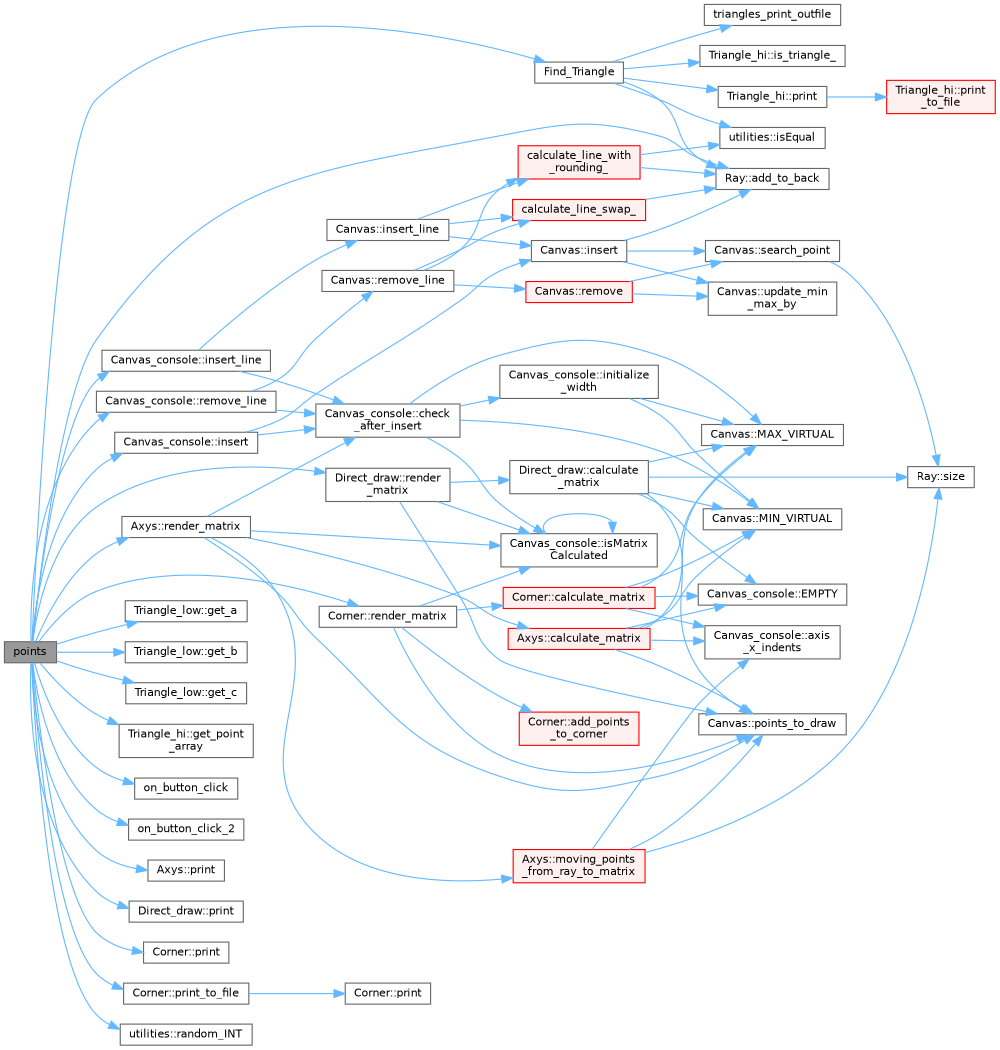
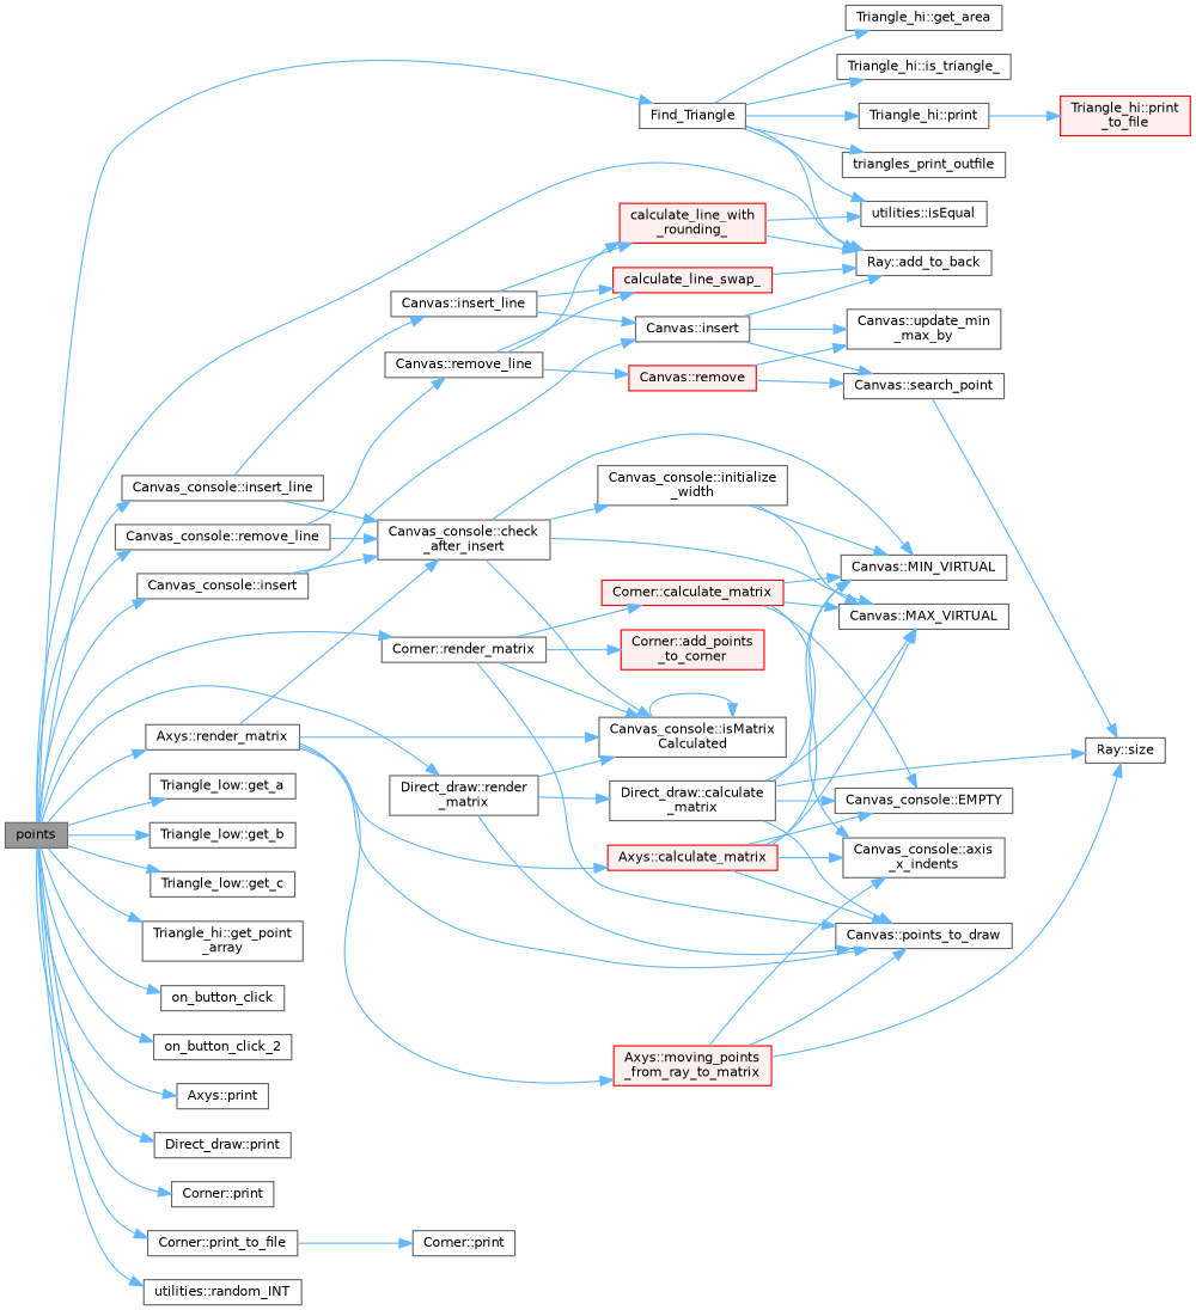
  digraph {
    rankdir=LR
    node [color=grey40 fillcolor=white fontname=Helvetica fontsize=10 shape=box style=filled]
    edge [color=steelblue1 fontname=Helvetica fontsize=10 labelfontname=Helvetica labelfontsize=10 style=solid]
    n1 [color=gray40 fillcolor=grey60 fontcolor=black height=0.2 label=points width=0.4]
    n2 [height=0.2 label="Ray::add_to_back" width=0.4]
    n3 [height=0.2 label=Find_Triangle width=0.4]
    n4 [height=0.2 label="Triangle_low::get_a" width=0.4]
    n5 [height=0.2 label="Triangle_low::get_b" width=0.4]
    n6 [height=0.2 label="Triangle_low::get_c" width=0.4]
    n7 [height=0.2 label="Triangle_hi::get_point\l_array" width=0.4]
    n8 [height=0.2 label="Canvas_console::insert" width=0.4]
    n9 [height=0.2 label="Canvas_console::insert_line" width=0.4]
    n10 [height=0.2 label=on_button_click width=0.4]
    n11 [height=0.2 label=on_button_click_2 width=0.4]
    n12 [height=0.2 label="Axys::print" width=0.4]
    n13 [height=0.2 label="Direct_draw::print" width=0.4]
    n14 [height=0.2 label="Corner::print" width=0.4]
    n15 [height=0.2 label="Corner::print_to_file" width=0.4]
    n16 [height=0.2 label="utilities::random_INT" width=0.4]
    n17 [height=0.2 label="Canvas_console::remove_line" width=0.4]
    n18 [height=0.2 label="Direct_draw::render\l_matrix" width=0.4]
    n19 [height=0.2 label="Axys::render_matrix" width=0.4]
    n20 [height=0.2 label="Corner::render_matrix" width=0.4]
+   n21 [height=0.2 label="Triangle_hi::get_area" width=0.4]
    n22 [height=0.2 label="Triangle_hi::is_triangle_" width=0.4]
    n23 [height=0.2 label="utilities::isEqual" width=0.4]
    n24 [height=0.2 label="Triangle_hi::print" width=0.4]
    n25 [height=0.2 label=triangles_print_outfile width=0.4]
    n26 [height=0.2 label="Canvas_console::check\l_after_insert" width=0.4]
    n27 [height=0.2 label="Canvas::insert" width=0.4]
    n28 [height=0.2 label="Canvas::insert_line" width=0.4]
    n29 [height=0.2 label="Corner::print" width=0.4]
    n30 [height=0.2 label="Canvas::remove_line" width=0.4]
    n31 [height=0.2 label="Canvas_console::isMatrix\lCalculated" width=0.4]
    n32 [height=0.2 label="Direct_draw::calculate\l_matrix" width=0.4]
    n33 [height=0.2 label="Canvas::points_to_draw" width=0.4]
    n34 [color=red fillcolor="#FFF0F0" height=0.2 label="Axys::calculate_matrix" width=0.4]
    n35 [color=red fillcolor="#FFF0F0" height=0.2 label="Axys::moving_points\l_from_ray_to_matrix" width=0.4]
    n36 [color=red fillcolor="#FFF0F0" height=0.2 label="Corner::add_points\l_to_corner" width=0.4]
    n37 [color=red fillcolor="#FFF0F0" height=0.2 label="Corner::calculate_matrix" width=0.4]
    n38 [color=red fillcolor="#FFF0F0" height=0.2 label="Triangle_hi::print\l_to_file" width=0.4]
    n39 [height=0.2 label="Ray::size" width=0.4]
    n40 [height=0.2 label="Canvas_console::initialize\l_width" width=0.4]
    n41 [height=0.2 label="Canvas::MAX_VIRTUAL" width=0.4]
    n42 [height=0.2 label="Canvas::MIN_VIRTUAL" width=0.4]
    n43 [height=0.2 label="Canvas::search_point" width=0.4]
    n44 [height=0.2 label="Canvas::update_min\l_max_by" width=0.4]
    n45 [color=red fillcolor="#FFF0F0" height=0.2 label=calculate_line_swap_ width=0.4]
    n46 [color=red fillcolor="#FFF0F0" height=0.2 label="calculate_line_with\l_rounding_" width=0.4]
    n47 [color=red fillcolor="#FFF0F0" height=0.2 label="Canvas::remove" width=0.4]
    n48 [height=0.2 label="Canvas_console::EMPTY" width=0.4]
    n49 [height=0.2 label="Canvas_console::axis\l_x_indents" width=0.4]
    n1 -> n2
    n1 -> n3
    n1 -> n4
    n1 -> n5
    n1 -> n6
    n1 -> n7
    n1 -> n8
    n1 -> n9
    n1 -> n10
    n1 -> n11
    n1 -> n12
    n1 -> n13
    n1 -> n14
    n1 -> n15
    n1 -> n16
    n1 -> n17
    n1 -> n18
    n1 -> n19
    n1 -> n20
    n3 -> n2
+   n3 -> n21
    n3 -> n22
    n3 -> n23
    n3 -> n24
    n3 -> n25
    n8 -> n26
    n8 -> n27
    n9 -> n26
    n9 -> n28
    n15 -> n29
    n17 -> n26
    n17 -> n30
    n18 -> n31
    n18 -> n32
    n18 -> n33
    n19 -> n26
    n19 -> n31
    n19 -> n33
    n19 -> n34
    n19 -> n35
    n20 -> n31
    n20 -> n33
    n20 -> n36
    n20 -> n37
    n24 -> n38
    n26 -> n31
    n26 -> n40
    n26 -> n41
    n26 -> n42
    n27 -> n2
    n27 -> n43
    n27 -> n44
    n28 -> n27
    n28 -> n45
    n28 -> n46
    n30 -> n45
    n30 -> n46
    n30 -> n47
    n31 -> n31
    n32 -> n33
    n32 -> n39
    n32 -> n41
    n32 -> n42
    n32 -> n48
    n34 -> n33
    n34 -> n41
    n34 -> n42
    n34 -> n48
    n34 -> n49
    n35 -> n33
    n35 -> n39
    n35 -> n49
    n37 -> n41
    n37 -> n42
    n37 -> n48
    n37 -> n49
    n40 -> n41
    n40 -> n42
    n43 -> n39
    n45 -> n2
    n46 -> n2
    n46 -> n23
    n47 -> n43
    n47 -> n44
  }
